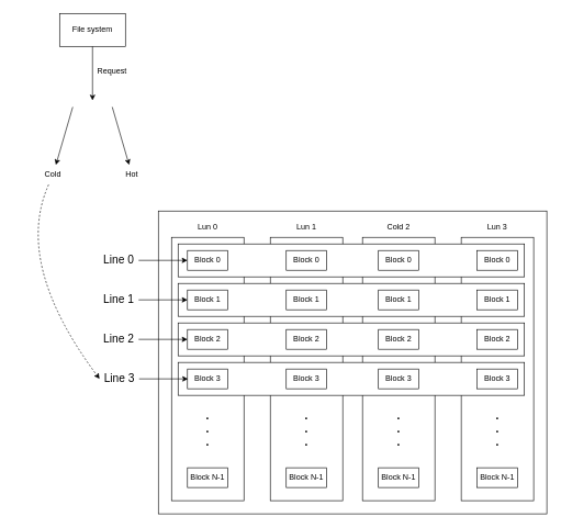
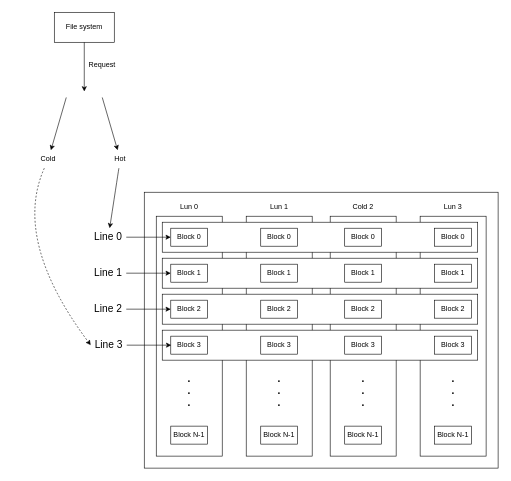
  <mxCell id="0" />
  <mxCell id="1" parent="0" />
  <mxCell id="2" value="" style="rounded=0;whiteSpace=wrap;html=1;" parent="1" vertex="1"><mxGeometry x="240" y="320" width="590" height="460" as="geometry" /></mxCell>
  <mxCell id="3" value="&lt;b style=&quot;font-size: 17px;&quot;&gt;&lt;br&gt;&lt;br&gt;&lt;br&gt;&lt;br&gt;&lt;br&gt;&lt;br&gt;&lt;br&gt;&lt;br&gt;&lt;br&gt;.&lt;br&gt;.&lt;br&gt;.&lt;/b&gt;" style="rounded=0;whiteSpace=wrap;html=1;" parent="1" vertex="1"><mxGeometry x="260" y="360" width="110" height="400" as="geometry" /></mxCell>
  <mxCell id="4" value="Lun 0" style="text;html=1;strokeColor=none;fillColor=none;align=center;verticalAlign=middle;whiteSpace=wrap;rounded=0;" parent="1" vertex="1"><mxGeometry x="285" y="330" width="60" height="30" as="geometry" /></mxCell>
  <mxCell id="5" value="Block N-1" style="rounded=0;whiteSpace=wrap;html=1;" parent="1" vertex="1"><mxGeometry x="284.25" y="710" width="61.5" height="30" as="geometry" /></mxCell>
  <mxCell id="6" value="&lt;b style=&quot;font-size: 17px;&quot;&gt;&lt;br&gt;&lt;br&gt;&lt;br&gt;&lt;br&gt;&lt;br&gt;&lt;br&gt;&lt;br&gt;&lt;br&gt;&lt;br&gt;.&lt;br&gt;.&lt;br&gt;.&lt;/b&gt;" style="rounded=0;whiteSpace=wrap;html=1;" parent="1" vertex="1"><mxGeometry x="410" y="360" width="110" height="400" as="geometry" /></mxCell>
  <mxCell id="7" value="Lun 1" style="text;html=1;strokeColor=none;fillColor=none;align=center;verticalAlign=middle;whiteSpace=wrap;rounded=0;" parent="1" vertex="1"><mxGeometry x="435" y="330" width="60" height="30" as="geometry" /></mxCell>
  <mxCell id="8" value="Block N-1" style="rounded=0;whiteSpace=wrap;html=1;" parent="1" vertex="1"><mxGeometry x="434.25" y="710" width="61.5" height="30" as="geometry" /></mxCell>
  <mxCell id="9" value="&lt;b style=&quot;font-size: 17px;&quot;&gt;&lt;br&gt;&lt;br&gt;&lt;br&gt;&lt;br&gt;&lt;br&gt;&lt;br&gt;&lt;br&gt;&lt;br&gt;&lt;br&gt;.&lt;br&gt;.&lt;br&gt;.&lt;/b&gt;" style="rounded=0;whiteSpace=wrap;html=1;" parent="1" vertex="1"><mxGeometry x="550" y="360" width="110" height="400" as="geometry" /></mxCell>
  <mxCell id="10" value="Cold 2" style="text;html=1;strokeColor=none;fillColor=none;align=center;verticalAlign=middle;whiteSpace=wrap;rounded=0;" parent="1" vertex="1"><mxGeometry x="575" y="330" width="60" height="30" as="geometry" /></mxCell>
  <mxCell id="11" value="Block N-1" style="rounded=0;whiteSpace=wrap;html=1;" parent="1" vertex="1"><mxGeometry x="574.25" y="710" width="61.5" height="30" as="geometry" /></mxCell>
  <mxCell id="12" value="&lt;b style=&quot;font-size: 17px;&quot;&gt;&lt;br&gt;&lt;br&gt;&lt;br&gt;&lt;br&gt;&lt;br&gt;&lt;br&gt;&lt;br&gt;&lt;br&gt;&lt;br&gt;.&lt;br&gt;.&lt;br&gt;.&lt;/b&gt;" style="rounded=0;whiteSpace=wrap;html=1;" parent="1" vertex="1"><mxGeometry x="700" y="360" width="110" height="400" as="geometry" /></mxCell>
  <mxCell id="13" value="Lun 3" style="text;html=1;strokeColor=none;fillColor=none;align=center;verticalAlign=middle;whiteSpace=wrap;rounded=0;" parent="1" vertex="1"><mxGeometry x="725" y="330" width="60" height="30" as="geometry" /></mxCell>
  <mxCell id="14" value="Block N-1" style="rounded=0;whiteSpace=wrap;html=1;" parent="1" vertex="1"><mxGeometry x="724.25" y="710" width="61.5" height="30" as="geometry" /></mxCell>
  <mxCell id="15" value="" style="rounded=0;whiteSpace=wrap;html=1;fontSize=17;" parent="1" vertex="1"><mxGeometry x="270" y="370" width="526" height="50" as="geometry" /></mxCell>
  <mxCell id="16" value="Block 0" style="rounded=0;whiteSpace=wrap;html=1;" parent="1" vertex="1"><mxGeometry x="724.25" y="380" width="61.5" height="30" as="geometry" /></mxCell>
  <mxCell id="17" value="Block 0" style="rounded=0;whiteSpace=wrap;html=1;" parent="1" vertex="1"><mxGeometry x="284.25" y="380" width="61.5" height="30" as="geometry" /></mxCell>
  <mxCell id="18" value="Block 0" style="rounded=0;whiteSpace=wrap;html=1;" parent="1" vertex="1"><mxGeometry x="434.25" y="380" width="61.5" height="30" as="geometry" /></mxCell>
  <mxCell id="19" value="Block 0" style="rounded=0;whiteSpace=wrap;html=1;" parent="1" vertex="1"><mxGeometry x="574.25" y="380" width="61.5" height="30" as="geometry" /></mxCell>
  <mxCell id="20" value="Line 0" style="text;html=1;strokeColor=none;fillColor=none;align=center;verticalAlign=middle;whiteSpace=wrap;rounded=0;fontSize=17;" parent="1" vertex="1"><mxGeometry x="150" y="380" width="60" height="30" as="geometry" /></mxCell>
  <mxCell id="21" value="" style="endArrow=classic;html=1;rounded=0;fontSize=17;" parent="1" source="20" target="17" edge="1"><mxGeometry width="50" height="50" relative="1" as="geometry"><mxPoint x="550" y="380" as="sourcePoint" /><mxPoint x="600" y="330" as="targetPoint" /></mxGeometry></mxCell>
  <mxCell id="22" value="" style="rounded=0;whiteSpace=wrap;html=1;fontSize=17;" parent="1" vertex="1"><mxGeometry x="270" y="430" width="526" height="50" as="geometry" /></mxCell>
  <mxCell id="23" value="Block 1" style="rounded=0;whiteSpace=wrap;html=1;" parent="1" vertex="1"><mxGeometry x="284.25" y="440" width="61.5" height="30" as="geometry" /></mxCell>
  <mxCell id="24" value="Block 1" style="rounded=0;whiteSpace=wrap;html=1;" parent="1" vertex="1"><mxGeometry x="434.25" y="440" width="61.5" height="30" as="geometry" /></mxCell>
  <mxCell id="25" value="Block 1" style="rounded=0;whiteSpace=wrap;html=1;" parent="1" vertex="1"><mxGeometry x="574.25" y="440" width="61.5" height="30" as="geometry" /></mxCell>
  <mxCell id="26" value="Block 1" style="rounded=0;whiteSpace=wrap;html=1;" parent="1" vertex="1"><mxGeometry x="724.25" y="440" width="61.5" height="30" as="geometry" /></mxCell>
  <mxCell id="27" value="" style="rounded=0;whiteSpace=wrap;html=1;fontSize=17;" parent="1" vertex="1"><mxGeometry x="270" y="490" width="526" height="50" as="geometry" /></mxCell>
  <mxCell id="28" value="Block 2" style="rounded=0;whiteSpace=wrap;html=1;" parent="1" vertex="1"><mxGeometry x="284.25" y="500" width="61.5" height="30" as="geometry" /></mxCell>
  <mxCell id="29" value="Block 2" style="rounded=0;whiteSpace=wrap;html=1;" parent="1" vertex="1"><mxGeometry x="434.25" y="500" width="61.5" height="30" as="geometry" /></mxCell>
  <mxCell id="30" value="Block 2" style="rounded=0;whiteSpace=wrap;html=1;" parent="1" vertex="1"><mxGeometry x="574.25" y="500" width="61.5" height="30" as="geometry" /></mxCell>
  <mxCell id="31" value="Block 2" style="rounded=0;whiteSpace=wrap;html=1;" parent="1" vertex="1"><mxGeometry x="724.25" y="500" width="61.5" height="30" as="geometry" /></mxCell>
  <mxCell id="32" value="" style="rounded=0;whiteSpace=wrap;html=1;fontSize=17;" parent="1" vertex="1"><mxGeometry x="270" y="550" width="526" height="50" as="geometry" /></mxCell>
  <mxCell id="33" value="Block 3" style="rounded=0;whiteSpace=wrap;html=1;" parent="1" vertex="1"><mxGeometry x="284.25" y="560" width="61.5" height="30" as="geometry" /></mxCell>
  <mxCell id="34" value="Block 3" style="rounded=0;whiteSpace=wrap;html=1;" parent="1" vertex="1"><mxGeometry x="434.25" y="560" width="61.5" height="30" as="geometry" /></mxCell>
  <mxCell id="35" value="Block 3" style="rounded=0;whiteSpace=wrap;html=1;" parent="1" vertex="1"><mxGeometry x="574.25" y="560" width="61.5" height="30" as="geometry" /></mxCell>
  <mxCell id="36" value="Block 3" style="rounded=0;whiteSpace=wrap;html=1;" parent="1" vertex="1"><mxGeometry x="724.25" y="560" width="61.5" height="30" as="geometry" /></mxCell>
  <mxCell id="37" value="Line 1" style="text;html=1;strokeColor=none;fillColor=none;align=center;verticalAlign=middle;whiteSpace=wrap;rounded=0;fontSize=17;" parent="1" vertex="1"><mxGeometry x="150" y="440" width="60" height="30" as="geometry" /></mxCell>
  <mxCell id="38" value="" style="endArrow=classic;html=1;rounded=0;fontSize=17;" parent="1" source="37" edge="1"><mxGeometry width="50" height="50" relative="1" as="geometry"><mxPoint x="550" y="440" as="sourcePoint" /><mxPoint x="284.25" y="455" as="targetPoint" /></mxGeometry></mxCell>
  <mxCell id="39" value="Line 2" style="text;html=1;strokeColor=none;fillColor=none;align=center;verticalAlign=middle;whiteSpace=wrap;rounded=0;fontSize=17;" parent="1" vertex="1"><mxGeometry x="150" y="500" width="60" height="30" as="geometry" /></mxCell>
  <mxCell id="40" value="" style="endArrow=classic;html=1;rounded=0;fontSize=17;" parent="1" source="39" edge="1"><mxGeometry width="50" height="50" relative="1" as="geometry"><mxPoint x="550" y="500" as="sourcePoint" /><mxPoint x="284.25" y="515" as="targetPoint" /></mxGeometry></mxCell>
  <mxCell id="41" value="Line 3" style="text;html=1;strokeColor=none;fillColor=none;align=center;verticalAlign=middle;whiteSpace=wrap;rounded=0;fontSize=17;" parent="1" vertex="1"><mxGeometry x="150.75" y="560" width="60" height="30" as="geometry" /></mxCell>
  <mxCell id="42" value="" style="endArrow=classic;html=1;rounded=0;fontSize=17;" parent="1" source="41" edge="1"><mxGeometry width="50" height="50" relative="1" as="geometry"><mxPoint x="550.75" y="560" as="sourcePoint" /><mxPoint x="285" y="575" as="targetPoint" /></mxGeometry></mxCell>
  <mxCell id="43" value="File system" style="rounded=0;whiteSpace=wrap;html=1;" parent="1" vertex="1"><mxGeometry x="90" y="20" width="100" height="50" as="geometry" /></mxCell>
  <mxCell id="44" value="" style="endArrow=classic;html=1;rounded=0;" parent="1" edge="1" target="47"><mxGeometry width="50" height="50" relative="1" as="geometry"><mxPoint x="110" y="162" as="sourcePoint" /><mxPoint x="92.857" y="252" as="targetPoint" /></mxGeometry></mxCell>
  <mxCell id="45" value="" style="endArrow=classic;html=1;rounded=0;exitX=0.5;exitY=1;exitDx=0;exitDy=0;" parent="1" source="43" edge="1"><mxGeometry width="50" height="50" relative="1" as="geometry"><mxPoint x="370" y="40" as="sourcePoint" /><mxPoint x="140" y="152" as="targetPoint" /></mxGeometry></mxCell>
  <mxCell id="46" value="Request" style="text;html=1;strokeColor=none;fillColor=none;align=center;verticalAlign=middle;whiteSpace=wrap;rounded=0;" parent="1" vertex="1"><mxGeometry x="140" y="92" width="60" height="30" as="geometry" /></mxCell>
  <mxCell id="47" value="Cold" style="text;html=1;strokeColor=none;fillColor=none;align=center;verticalAlign=middle;whiteSpace=wrap;rounded=0;" parent="1" vertex="1"><mxGeometry x="50" y="250" width="60" height="30" as="geometry" /></mxCell>
  <mxCell id="48" value="Hot" style="text;html=1;strokeColor=none;fillColor=none;align=center;verticalAlign=middle;whiteSpace=wrap;rounded=0;" parent="1" vertex="1"><mxGeometry x="170" y="250" width="60" height="30" as="geometry" /></mxCell>
  <mxCell id="49" value="" style="endArrow=classic;html=1;rounded=0;" parent="1" edge="1" target="48"><mxGeometry width="50" height="50" relative="1" as="geometry"><mxPoint x="170" y="162" as="sourcePoint" /><mxPoint x="195.714" y="252" as="targetPoint" /></mxGeometry></mxCell>
+ <mxCell id="50" value="" style="curved=1;endArrow=classic;html=1;rounded=0;" edge="1" parent="1" source="48" target="20"><mxGeometry width="50" height="50" relative="1" as="geometry"><mxPoint x="280" y="380" as="sourcePoint" /><mxPoint x="330" y="330" as="targetPoint" /><Array as="points" /></mxGeometry></mxCell>
  <mxCell id="51" value="" style="curved=1;endArrow=classic;html=1;rounded=0;entryX=0;entryY=0.5;entryDx=0;entryDy=0;dashed=1;" edge="1" parent="1" source="47" target="41"><mxGeometry width="50" height="50" relative="1" as="geometry"><mxPoint x="200" y="290" as="sourcePoint" /><mxPoint x="181.818" y="390" as="targetPoint" /><Array as="points"><mxPoint x="20" y="400" /></Array></mxGeometry></mxCell>
